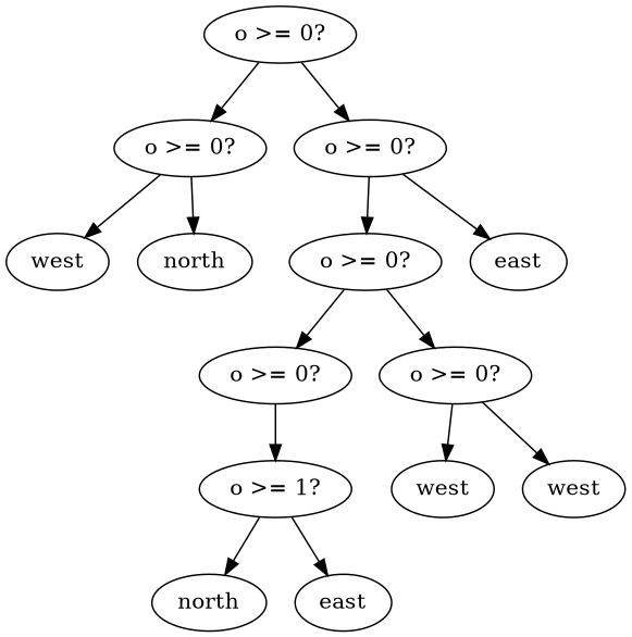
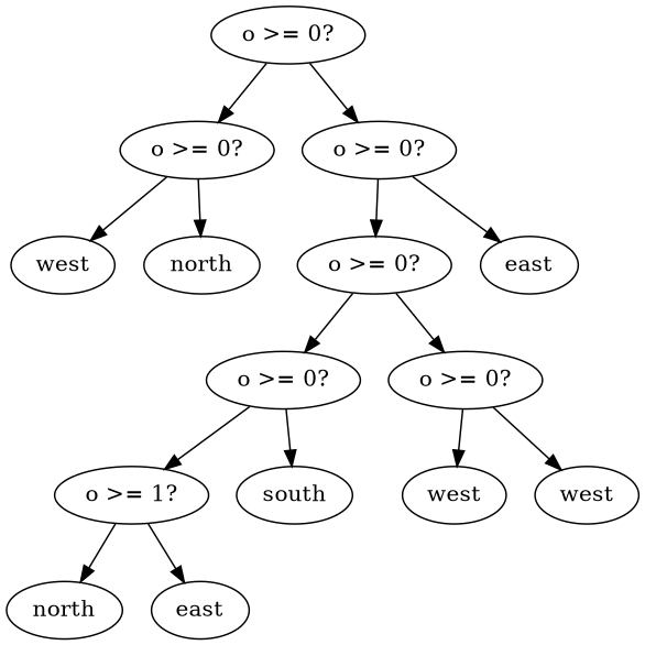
  digraph {
    n1 [label="o >= 0?"]
    n2 [label="o >= 0?"]
    n3 [label="o >= 0?"]
    n4 [label=west]
    n5 [label=north]
    n6 [label="o >= 0?"]
    n7 [label=east]
    n8 [label="o >= 0?"]
    n9 [label="o >= 0?"]
    n10 [label="o >= 1?"]
+   n11 [label=south]
    n12 [label=north]
    n13 [label=east]
    n14 [label=west]
    n15 [label=west]
    n1 -> n2
    n1 -> n3
    n2 -> n4
    n2 -> n5
    n3 -> n6
    n3 -> n7
    n6 -> n8
    n6 -> n9
    n8 -> n10
+   n8 -> n11
    n9 -> n14
    n9 -> n15
    n10 -> n12
    n10 -> n13
  }
